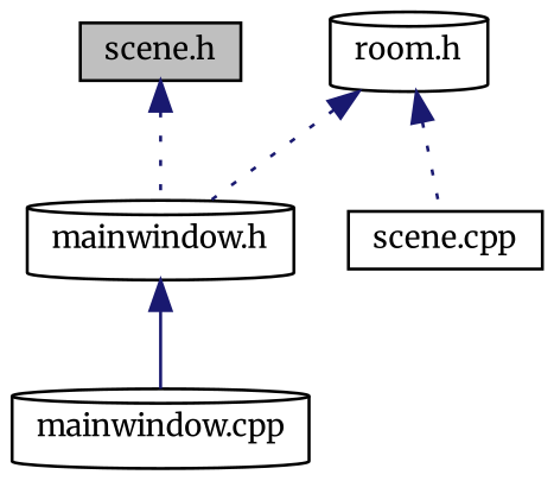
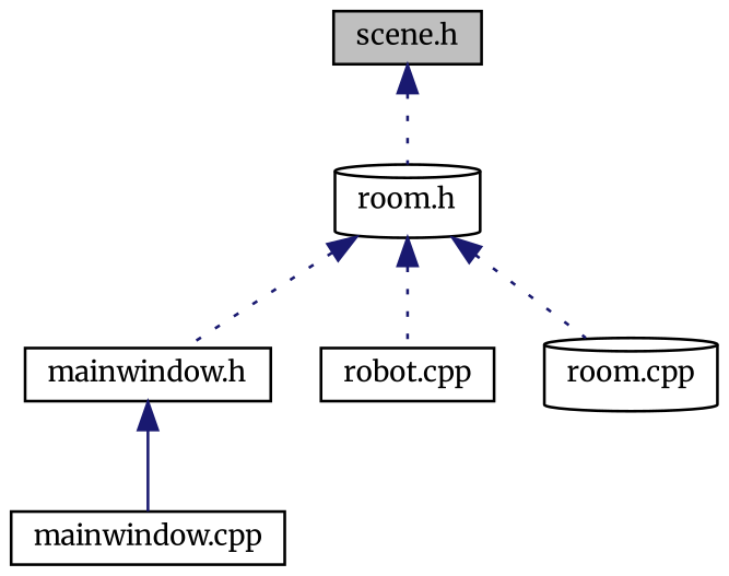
  digraph {
    fontname=Merriweather
    node [color=black fillcolor=white fontname=Merriweather fontsize=10 shape=cylinder style=filled]
    edge [color=midnightblue dir=back fontname=Merriweather fontsize=10 labelfontname=Helvetica labelfontsize=10 style=dotted]
    n1 [fillcolor=grey75 fontcolor=black height=0.2 label="scene.h" shape=box width=0.4]
    n2 [height=0.2 label="room.h" width=0.4]
-   n3 [height=0.2 label="mainwindow.h" width=0.4]
-   n4 [height=0.2 label="scene.cpp" shape=box width=0.4]
-   n6 [height=0.2 label="mainwindow.cpp" width=0.4]
-   n1 -> n3
+   n3 [height=0.2 label="mainwindow.h" shape=box width=0.4]
+   n4 [height=0.2 label="robot.cpp" shape=box width=0.4]
+   n5 [height=0.2 label="room.cpp" width=0.4]
+   n6 [height=0.2 label="mainwindow.cpp" shape=box width=0.4]
+   n1 -> n2
    n2 -> n3
    n2 -> n4
+   n2 -> n5
    n3 -> n6 [style=solid]
  }
